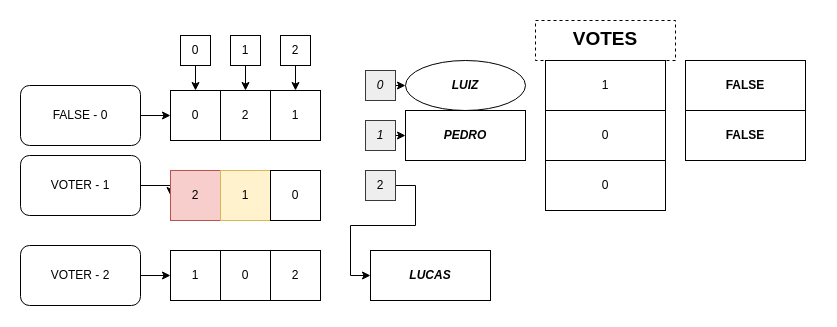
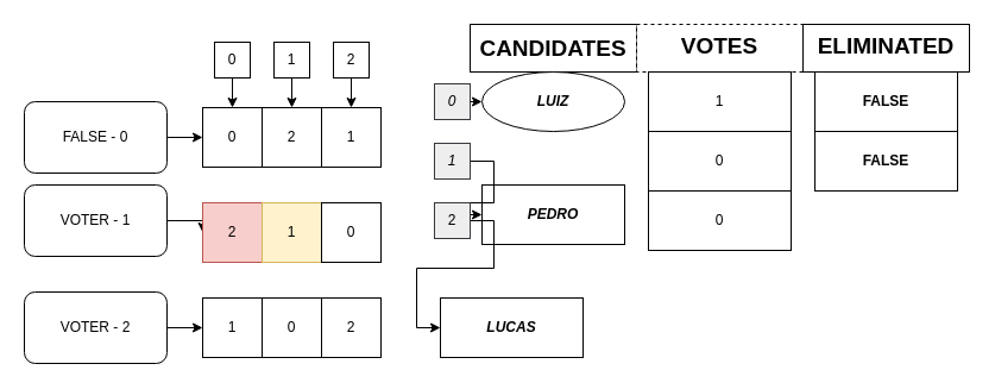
  <mxCell id="0" />
  <mxCell id="1" parent="0" />
  <mxCell id="2" style="edgeStyle=orthogonalEdgeStyle;rounded=0;orthogonalLoop=1;jettySize=auto;html=1;exitX=1;exitY=0.5;exitDx=0;exitDy=0;" parent="1" source="3" edge="1"><mxGeometry relative="1" as="geometry"><mxPoint x="170" y="115" as="targetPoint" /></mxGeometry></mxCell>
  <mxCell id="3" value="FALSE - 0" style="rounded=1;whiteSpace=wrap;html=1;" parent="1" vertex="1"><mxGeometry x="20" y="85" width="120" height="60" as="geometry" /></mxCell>
  <mxCell id="4" style="edgeStyle=orthogonalEdgeStyle;rounded=0;orthogonalLoop=1;jettySize=auto;html=1;exitX=1;exitY=0.5;exitDx=0;exitDy=0;" parent="1" source="5" edge="1"><mxGeometry relative="1" as="geometry"><mxPoint x="170" y="195" as="targetPoint" /></mxGeometry></mxCell>
  <mxCell id="5" value="VOTER - 1" style="rounded=1;whiteSpace=wrap;html=1;" parent="1" vertex="1"><mxGeometry x="20" y="155" width="120" height="60" as="geometry" /></mxCell>
  <mxCell id="6" style="edgeStyle=orthogonalEdgeStyle;rounded=0;orthogonalLoop=1;jettySize=auto;html=1;exitX=1;exitY=0.5;exitDx=0;exitDy=0;" parent="1" source="7" edge="1"><mxGeometry relative="1" as="geometry"><mxPoint x="170" y="275" as="targetPoint" /></mxGeometry></mxCell>
  <mxCell id="7" value="VOTER - 2" style="rounded=1;whiteSpace=wrap;html=1;" parent="1" vertex="1"><mxGeometry x="20" y="245" width="120" height="60" as="geometry" /></mxCell>
  <mxCell id="8" value="0" style="whiteSpace=wrap;html=1;aspect=fixed;" parent="1" vertex="1"><mxGeometry x="170" y="90" width="50" height="50" as="geometry" /></mxCell>
  <mxCell id="9" value="2" style="whiteSpace=wrap;html=1;aspect=fixed;" parent="1" vertex="1"><mxGeometry x="220" y="90" width="50" height="50" as="geometry" /></mxCell>
  <mxCell id="10" value="1" style="whiteSpace=wrap;html=1;aspect=fixed;" parent="1" vertex="1"><mxGeometry x="270" y="90" width="50" height="50" as="geometry" /></mxCell>
  <mxCell id="11" value="2" style="whiteSpace=wrap;html=1;aspect=fixed;fillColor=#f8cecc;strokeColor=#b85450;" parent="1" vertex="1"><mxGeometry x="170" y="170" width="50" height="50" as="geometry" /></mxCell>
  <mxCell id="12" value="1" style="whiteSpace=wrap;html=1;aspect=fixed;fillColor=#fff2cc;strokeColor=#d6b656;" parent="1" vertex="1"><mxGeometry x="220" y="170" width="50" height="50" as="geometry" /></mxCell>
  <mxCell id="13" value="0" style="whiteSpace=wrap;html=1;aspect=fixed;" parent="1" vertex="1"><mxGeometry x="270" y="170" width="50" height="50" as="geometry" /></mxCell>
  <mxCell id="14" value="1" style="whiteSpace=wrap;html=1;aspect=fixed;" parent="1" vertex="1"><mxGeometry x="170" y="250" width="50" height="50" as="geometry" /></mxCell>
  <mxCell id="15" value="0" style="whiteSpace=wrap;html=1;aspect=fixed;" parent="1" vertex="1"><mxGeometry x="220" y="250" width="50" height="50" as="geometry" /></mxCell>
  <mxCell id="16" value="2" style="whiteSpace=wrap;html=1;aspect=fixed;" parent="1" vertex="1"><mxGeometry x="270" y="250" width="50" height="50" as="geometry" /></mxCell>
  <mxCell id="17" style="edgeStyle=orthogonalEdgeStyle;rounded=0;orthogonalLoop=1;jettySize=auto;html=1;exitX=0.5;exitY=1;exitDx=0;exitDy=0;entryX=0.5;entryY=0;entryDx=0;entryDy=0;" parent="1" source="18" target="9" edge="1"><mxGeometry relative="1" as="geometry" /></mxCell>
  <mxCell id="18" value="1" style="whiteSpace=wrap;html=1;aspect=fixed;" parent="1" vertex="1"><mxGeometry x="230" y="35" width="30" height="30" as="geometry" /></mxCell>
  <mxCell id="19" style="edgeStyle=orthogonalEdgeStyle;rounded=0;orthogonalLoop=1;jettySize=auto;html=1;exitX=0.5;exitY=1;exitDx=0;exitDy=0;entryX=0.5;entryY=0;entryDx=0;entryDy=0;" parent="1" source="20" target="8" edge="1"><mxGeometry relative="1" as="geometry" /></mxCell>
  <mxCell id="20" value="0" style="whiteSpace=wrap;html=1;aspect=fixed;" parent="1" vertex="1"><mxGeometry x="180" y="35" width="30" height="30" as="geometry" /></mxCell>
  <mxCell id="21" style="edgeStyle=orthogonalEdgeStyle;rounded=0;orthogonalLoop=1;jettySize=auto;html=1;exitX=0.5;exitY=1;exitDx=0;exitDy=0;entryX=0.5;entryY=0;entryDx=0;entryDy=0;" parent="1" source="22" target="10" edge="1"><mxGeometry relative="1" as="geometry" /></mxCell>
  <mxCell id="22" value="2" style="whiteSpace=wrap;html=1;aspect=fixed;" parent="1" vertex="1"><mxGeometry x="280" y="35" width="30" height="30" as="geometry" /></mxCell>
+ <mxCell id="23" value="&lt;p style=&quot;line-height: 120%; font-size: 22px;&quot;&gt;&lt;b style=&quot;font-size: 19px;&quot;&gt;CANDIDATES&lt;/b&gt;&lt;/p&gt;" style="rounded=0;whiteSpace=wrap;html=1;" parent="1" vertex="1"><mxGeometry x="395" y="20" width="140" height="40" as="geometry" /></mxCell>
  <mxCell id="24" value="&lt;b&gt;&lt;i&gt;LUIZ&lt;/i&gt;&lt;/b&gt;" style="ellipse;whiteSpace=wrap;html=1;" parent="1" vertex="1"><mxGeometry x="405" y="60" width="120" height="50" as="geometry" /></mxCell>
- <mxCell id="25" value="&lt;b&gt;&lt;i&gt;PEDRO&lt;/i&gt;&lt;/b&gt;" style="rounded=0;whiteSpace=wrap;html=1;" parent="1" vertex="1"><mxGeometry x="405" y="110" width="120" height="50" as="geometry" /></mxCell>
+ <mxCell id="25" value="&lt;b&gt;&lt;i&gt;PEDRO&lt;/i&gt;&lt;/b&gt;" style="rounded=0;whiteSpace=wrap;html=1;" parent="1" vertex="1"><mxGeometry x="405" y="155" width="120" height="50" as="geometry" /></mxCell>
  <mxCell id="26" value="&lt;b&gt;&lt;i&gt;LUCAS&lt;/i&gt;&lt;/b&gt;" style="rounded=0;whiteSpace=wrap;html=1;" parent="1" vertex="1"><mxGeometry x="370" y="250" width="120" height="50" as="geometry" /></mxCell>
  <mxCell id="27" value="&lt;p style=&quot;line-height: 120%;&quot;&gt;&lt;b style=&quot;&quot;&gt;&lt;font style=&quot;font-size: 19px;&quot;&gt;VOTES&lt;/font&gt;&lt;/b&gt;&lt;/p&gt;" style="rounded=0;whiteSpace=wrap;html=1;dashed=1;" parent="1" vertex="1"><mxGeometry x="535" y="20" width="140" height="40" as="geometry" /></mxCell>
  <mxCell id="28" value="1" style="rounded=0;whiteSpace=wrap;html=1;" parent="1" vertex="1"><mxGeometry x="545" y="60" width="120" height="50" as="geometry" /></mxCell>
  <mxCell id="29" value="0" style="rounded=0;whiteSpace=wrap;html=1;" parent="1" vertex="1"><mxGeometry x="545" y="110" width="120" height="50" as="geometry" /></mxCell>
  <mxCell id="30" value="0" style="rounded=0;whiteSpace=wrap;html=1;" parent="1" vertex="1"><mxGeometry x="545" y="160" width="120" height="50" as="geometry" /></mxCell>
  <mxCell id="31" value="&lt;b&gt;FALSE&lt;/b&gt;" style="rounded=0;whiteSpace=wrap;html=1;" parent="1" vertex="1"><mxGeometry x="685" y="60" width="120" height="50" as="geometry" /></mxCell>
  <mxCell id="32" value="&lt;b&gt;FALSE&lt;/b&gt;" style="rounded=0;whiteSpace=wrap;html=1;" parent="1" vertex="1"><mxGeometry x="685" y="110" width="120" height="50" as="geometry" /></mxCell>
+ <mxCell id="33" value="&lt;p style=&quot;line-height: 120%;&quot;&gt;&lt;span style=&quot;font-size: 19px;&quot;&gt;&lt;b&gt;ELIMINATED&lt;/b&gt;&lt;/span&gt;&lt;/p&gt;" style="rounded=0;whiteSpace=wrap;html=1;" parent="1" vertex="1"><mxGeometry x="675" y="20" width="140" height="40" as="geometry" /></mxCell>
  <mxCell id="34" style="edgeStyle=orthogonalEdgeStyle;rounded=0;orthogonalLoop=1;jettySize=auto;html=1;exitX=1;exitY=0.5;exitDx=0;exitDy=0;entryX=0;entryY=0.5;entryDx=0;entryDy=0;" parent="1" source="35" target="24" edge="1"><mxGeometry relative="1" as="geometry" /></mxCell>
  <mxCell id="35" value="&lt;font color=&quot;#000000&quot;&gt;&lt;i&gt;0&lt;/i&gt;&lt;/font&gt;" style="whiteSpace=wrap;html=1;aspect=fixed;fillColor=#eeeeee;strokeColor=#36393d;" parent="1" vertex="1"><mxGeometry x="365" y="70" width="30" height="30" as="geometry" /></mxCell>
  <mxCell id="36" style="edgeStyle=orthogonalEdgeStyle;rounded=0;orthogonalLoop=1;jettySize=auto;html=1;exitX=1;exitY=0.5;exitDx=0;exitDy=0;entryX=0;entryY=0.5;entryDx=0;entryDy=0;" parent="1" source="37" target="25" edge="1"><mxGeometry relative="1" as="geometry" /></mxCell>
  <mxCell id="37" value="&lt;font color=&quot;#000000&quot;&gt;&lt;i&gt;1&lt;/i&gt;&lt;/font&gt;" style="whiteSpace=wrap;html=1;aspect=fixed;fillColor=#eeeeee;strokeColor=#36393d;" parent="1" vertex="1"><mxGeometry x="365" y="120" width="30" height="30" as="geometry" /></mxCell>
  <mxCell id="38" style="edgeStyle=orthogonalEdgeStyle;rounded=0;orthogonalLoop=1;jettySize=auto;html=1;exitX=1;exitY=0.5;exitDx=0;exitDy=0;entryX=0;entryY=0.5;entryDx=0;entryDy=0;" parent="1" source="39" target="26" edge="1"><mxGeometry relative="1" as="geometry" /></mxCell>
  <mxCell id="39" value="&lt;font color=&quot;#000000&quot;&gt;2&lt;/font&gt;" style="whiteSpace=wrap;html=1;aspect=fixed;fillColor=#eeeeee;strokeColor=#36393d;" parent="1" vertex="1"><mxGeometry x="365" y="170" width="30" height="30" as="geometry" /></mxCell>
